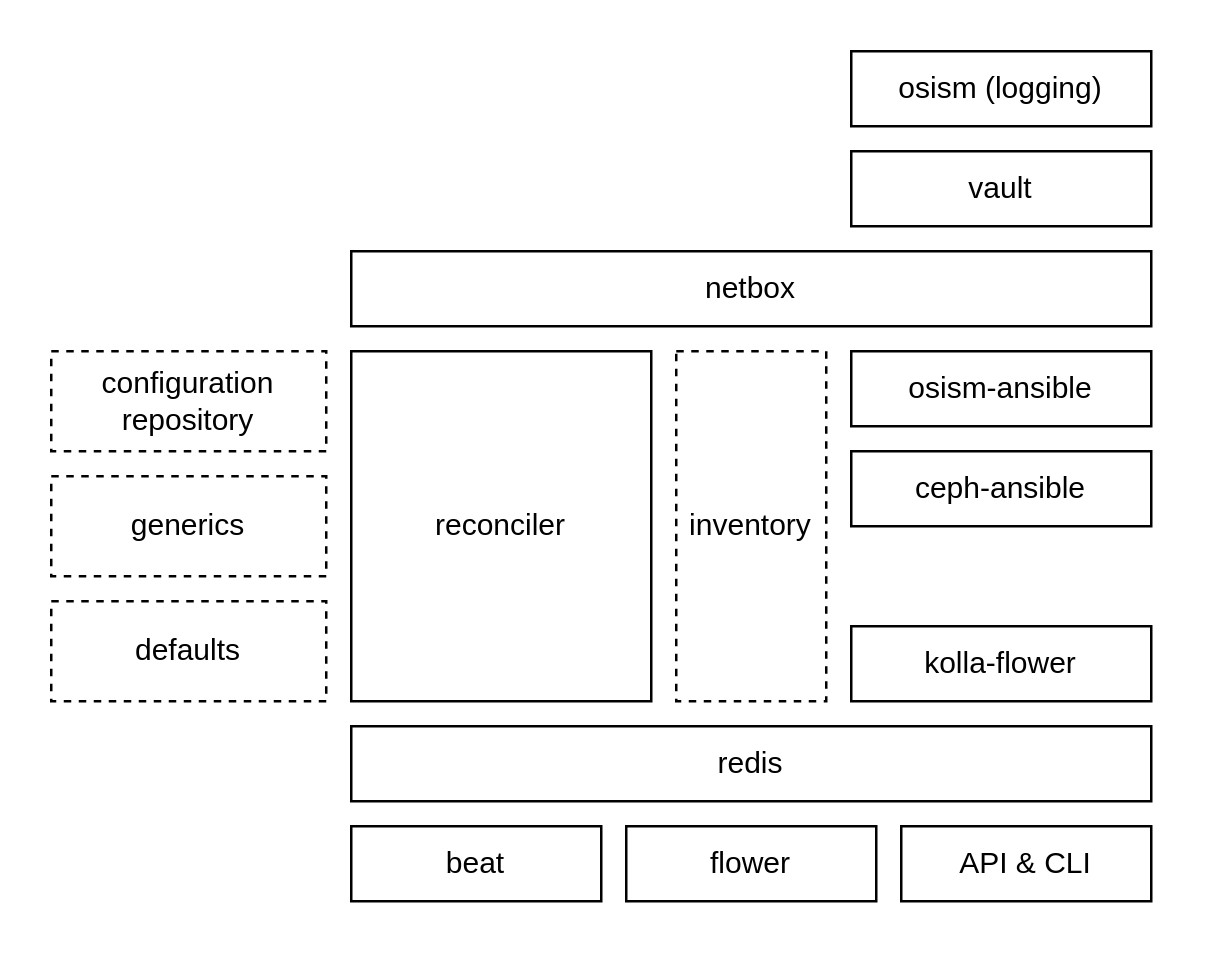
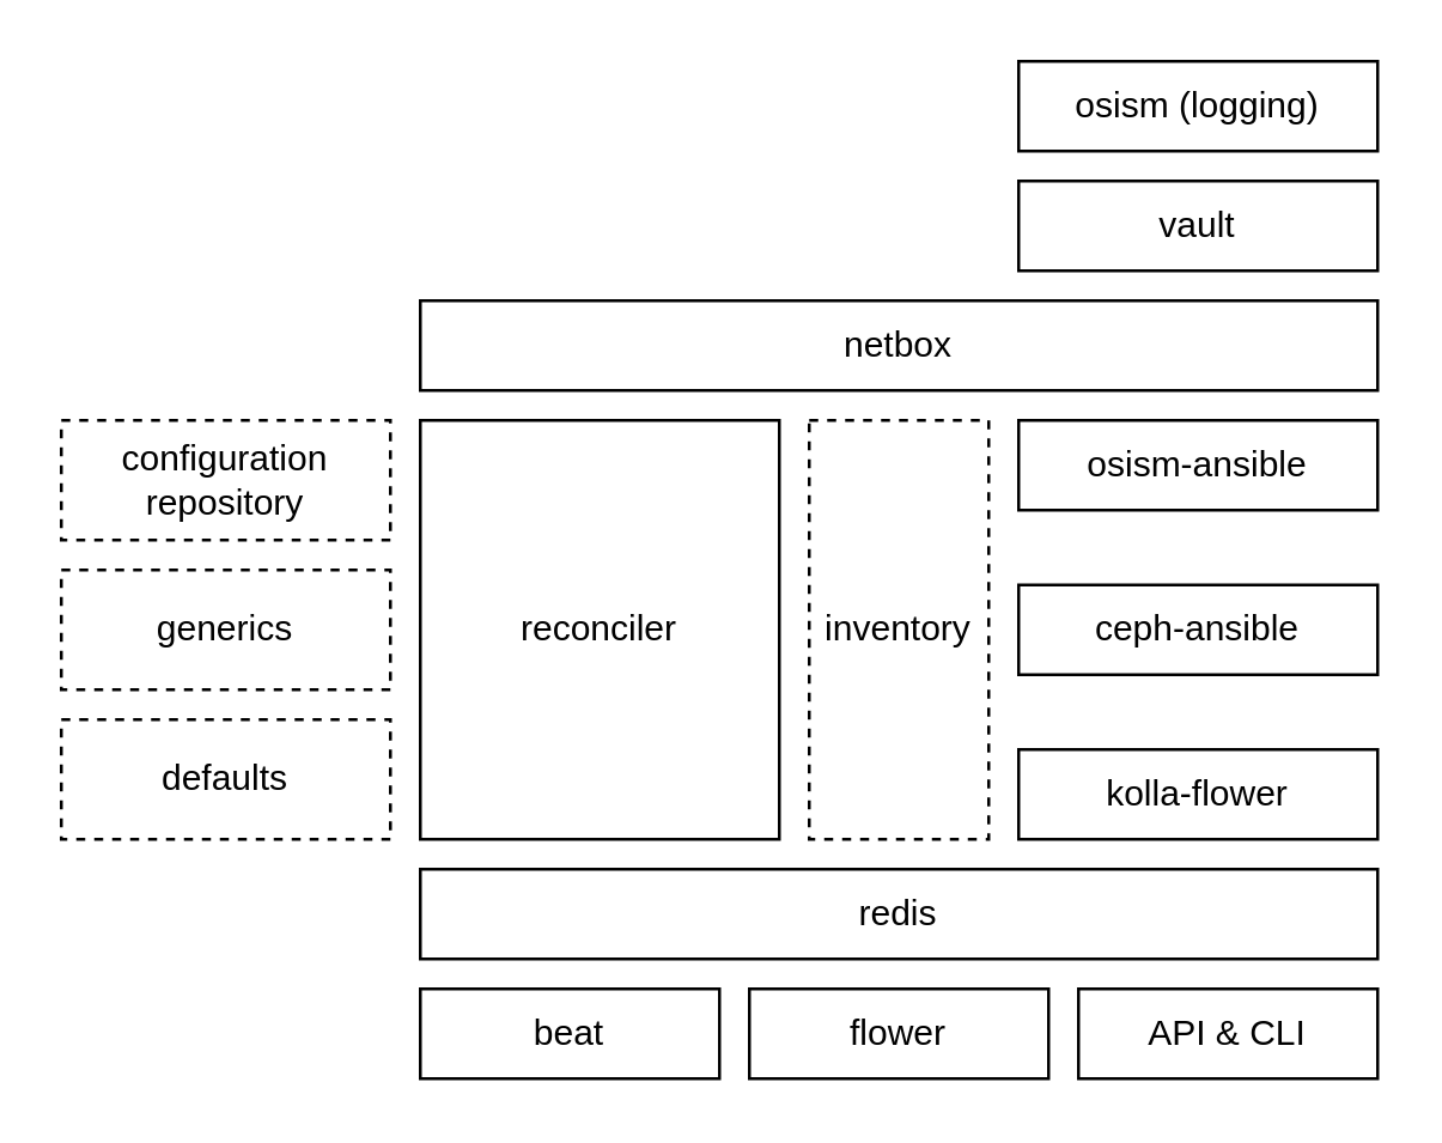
  <mxCell id="0" />
  <mxCell id="1" parent="0" />
  <mxCell id="2" value="osism-ansible" style="rounded=0;whiteSpace=wrap;html=1;" vertex="1" parent="1"><mxGeometry x="340" y="140" width="120" height="30" as="geometry" /></mxCell>
- <mxCell id="3" value="ceph-ansible" style="rounded=0;whiteSpace=wrap;html=1;" vertex="1" parent="1"><mxGeometry x="340" y="180" width="120" height="30" as="geometry" /></mxCell>
+ <mxCell id="3" value="ceph-ansible" style="rounded=0;whiteSpace=wrap;html=1;" vertex="1" parent="1"><mxGeometry x="340" y="195" width="120" height="30" as="geometry" /></mxCell>
  <mxCell id="4" value="inventory" style="rounded=0;whiteSpace=wrap;html=1;dashed=1;" vertex="1" parent="1"><mxGeometry x="270" y="140" width="60" height="140" as="geometry" /></mxCell>
  <mxCell id="5" value="configuration&lt;br&gt;repository" style="rounded=0;whiteSpace=wrap;html=1;dashed=1;" vertex="1" parent="1"><mxGeometry x="20" y="140" width="110" height="40" as="geometry" /></mxCell>
  <mxCell id="6" value="reconciler" style="rounded=0;whiteSpace=wrap;html=1;" vertex="1" parent="1"><mxGeometry x="140" y="140" width="120" height="140" as="geometry" /></mxCell>
  <mxCell id="7" value="generics" style="rounded=0;whiteSpace=wrap;html=1;dashed=1;" vertex="1" parent="1"><mxGeometry x="20" y="190" width="110" height="40" as="geometry" /></mxCell>
  <mxCell id="8" value="defaults" style="rounded=0;whiteSpace=wrap;html=1;dashed=1;" vertex="1" parent="1"><mxGeometry x="20" y="240" width="110" height="40" as="geometry" /></mxCell>
  <mxCell id="9" value="kolla-flower" style="rounded=0;whiteSpace=wrap;html=1;" vertex="1" parent="1"><mxGeometry x="340" y="250" width="120" height="30" as="geometry" /></mxCell>
  <mxCell id="10" value="osism (logging)" style="rounded=0;whiteSpace=wrap;html=1;" vertex="1" parent="1"><mxGeometry x="340" y="20" width="120" height="30" as="geometry" /></mxCell>
  <mxCell id="11" value="redis" style="rounded=0;whiteSpace=wrap;html=1;" vertex="1" parent="1"><mxGeometry x="140" y="290" width="320" height="30" as="geometry" /></mxCell>
  <mxCell id="12" value="flower" style="rounded=0;whiteSpace=wrap;html=1;" vertex="1" parent="1"><mxGeometry x="250" y="330" width="100" height="30" as="geometry" /></mxCell>
  <mxCell id="13" value="beat" style="rounded=0;whiteSpace=wrap;html=1;" vertex="1" parent="1"><mxGeometry x="140" y="330" width="100" height="30" as="geometry" /></mxCell>
  <mxCell id="14" value="netbox" style="rounded=0;whiteSpace=wrap;html=1;" vertex="1" parent="1"><mxGeometry x="140" y="100" width="320" height="30" as="geometry" /></mxCell>
  <mxCell id="15" value="vault" style="rounded=0;whiteSpace=wrap;html=1;" vertex="1" parent="1"><mxGeometry x="340" y="60" width="120" height="30" as="geometry" /></mxCell>
  <mxCell id="16" value="API &amp;amp; CLI" style="rounded=0;whiteSpace=wrap;html=1;" vertex="1" parent="1"><mxGeometry x="360" y="330" width="100" height="30" as="geometry" /></mxCell>
